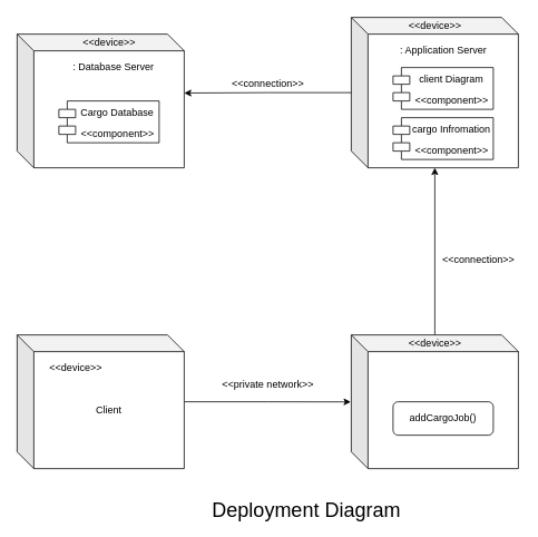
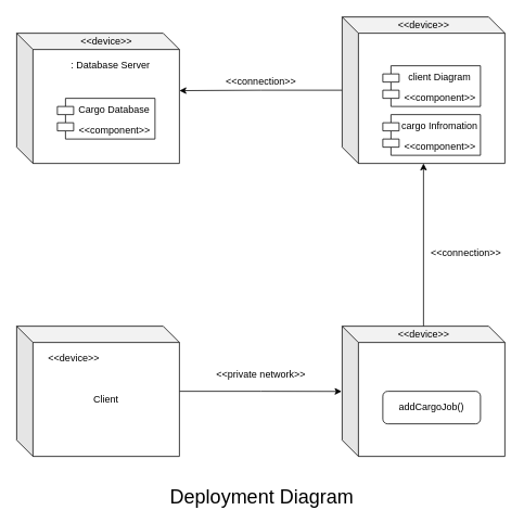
  <mxCell id="0" />
  <mxCell id="1" parent="0" />
  <mxCell id="2" style="edgeStyle=orthogonalEdgeStyle;rounded=0;orthogonalLoop=1;jettySize=auto;html=1;entryX=-0.003;entryY=0.501;entryDx=0;entryDy=0;entryPerimeter=0;" edge="1" parent="1" source="3" target="5"><mxGeometry relative="1" as="geometry" /></mxCell>
  <mxCell id="3" value="Client" style="shape=cube;whiteSpace=wrap;html=1;boundedLbl=1;backgroundOutline=1;darkOpacity=0.05;darkOpacity2=0.1;" vertex="1" parent="1"><mxGeometry x="20" y="400" width="200" height="160" as="geometry" /></mxCell>
  <mxCell id="4" style="edgeStyle=orthogonalEdgeStyle;rounded=0;orthogonalLoop=1;jettySize=auto;html=1;entryX=0.5;entryY=1;entryDx=0;entryDy=0;entryPerimeter=0;" edge="1" parent="1" source="5" target="8"><mxGeometry relative="1" as="geometry" /></mxCell>
  <mxCell id="5" value="" style="shape=cube;whiteSpace=wrap;html=1;boundedLbl=1;backgroundOutline=1;darkOpacity=0.05;darkOpacity2=0.1;" vertex="1" parent="1"><mxGeometry x="420" y="400" width="200" height="160" as="geometry" /></mxCell>
  <mxCell id="6" value="addCargoJob()" style="whiteSpace=wrap;html=1;rounded=1;" vertex="1" parent="1"><mxGeometry x="470" y="480" width="120" height="40" as="geometry" /></mxCell>
  <mxCell id="7" style="edgeStyle=orthogonalEdgeStyle;rounded=0;orthogonalLoop=1;jettySize=auto;html=1;entryX=1;entryY=0.441;entryDx=0;entryDy=0;entryPerimeter=0;" edge="1" parent="1" source="8" target="13"><mxGeometry relative="1" as="geometry" /></mxCell>
  <mxCell id="8" value="" style="shape=cube;whiteSpace=wrap;html=1;boundedLbl=1;backgroundOutline=1;darkOpacity=0.05;darkOpacity2=0.1;" vertex="1" parent="1"><mxGeometry x="420" y="20" width="200" height="180" as="geometry" /></mxCell>
  <mxCell id="9" value="&amp;lt;&amp;lt;device&amp;gt;&amp;gt;" style="text;html=1;align=center;verticalAlign=middle;resizable=0;points=[];autosize=1;strokeColor=none;" vertex="1" parent="1"><mxGeometry x="50" y="430" width="80" height="20" as="geometry" /></mxCell>
  <mxCell id="10" value="&amp;lt;&amp;lt;device&amp;gt;&amp;gt;" style="text;html=1;align=center;verticalAlign=middle;resizable=0;points=[];autosize=1;strokeColor=none;" vertex="1" parent="1"><mxGeometry x="480" y="400" width="80" height="20" as="geometry" /></mxCell>
  <mxCell id="11" value="&amp;lt;&amp;lt;device&amp;gt;&amp;gt;" style="text;html=1;align=center;verticalAlign=middle;resizable=0;points=[];autosize=1;strokeColor=none;" vertex="1" parent="1"><mxGeometry x="480" y="20" width="80" height="20" as="geometry" /></mxCell>
- <mxCell id="12" value=": Application Server" style="text;html=1;align=center;verticalAlign=middle;resizable=0;points=[];autosize=1;strokeColor=none;" vertex="1" parent="1"><mxGeometry x="470" y="50" width="120" height="20" as="geometry" /></mxCell>
  <mxCell id="13" value="" style="shape=cube;whiteSpace=wrap;html=1;boundedLbl=1;backgroundOutline=1;darkOpacity=0.05;darkOpacity2=0.1;" vertex="1" parent="1"><mxGeometry x="20" y="40" width="200" height="160" as="geometry" /></mxCell>
  <mxCell id="14" value="cargo Infromation" style="shape=module;align=left;spacingLeft=20;align=center;verticalAlign=top;" vertex="1" parent="1"><mxGeometry x="470" y="140" width="120" height="50" as="geometry" /></mxCell>
  <mxCell id="15" value="&amp;lt;&amp;lt;private network&amp;gt;&amp;gt;" style="text;html=1;align=center;verticalAlign=middle;resizable=0;points=[];autosize=1;strokeColor=none;" vertex="1" parent="1"><mxGeometry x="260" y="450" width="120" height="20" as="geometry" /></mxCell>
  <mxCell id="16" value="client Diagram" style="shape=module;align=left;spacingLeft=20;align=center;verticalAlign=top;" vertex="1" parent="1"><mxGeometry x="470" y="80" width="120" height="50" as="geometry" /></mxCell>
  <mxCell id="17" value=": Database Server" style="text;html=1;align=center;verticalAlign=middle;resizable=0;points=[];autosize=1;strokeColor=none;" vertex="1" parent="1"><mxGeometry x="80" y="70" width="110" height="20" as="geometry" /></mxCell>
  <mxCell id="18" value="Cargo Database" style="shape=module;align=left;spacingLeft=20;align=center;verticalAlign=top;" vertex="1" parent="1"><mxGeometry x="70" y="120" width="120" height="50" as="geometry" /></mxCell>
  <mxCell id="19" value="&amp;lt;&amp;lt;component&amp;gt;&amp;gt;" style="text;html=1;align=center;verticalAlign=middle;resizable=0;points=[];autosize=1;strokeColor=none;" vertex="1" parent="1"><mxGeometry x="90" y="150" width="100" height="20" as="geometry" /></mxCell>
  <mxCell id="20" value="&amp;lt;&amp;lt;component&amp;gt;&amp;gt;" style="text;html=1;align=center;verticalAlign=middle;resizable=0;points=[];autosize=1;strokeColor=none;" vertex="1" parent="1"><mxGeometry x="490" y="170" width="100" height="20" as="geometry" /></mxCell>
  <mxCell id="21" value="&amp;lt;&amp;lt;component&amp;gt;&amp;gt;" style="text;html=1;align=center;verticalAlign=middle;resizable=0;points=[];autosize=1;strokeColor=none;" vertex="1" parent="1"><mxGeometry x="490" y="110" width="100" height="20" as="geometry" /></mxCell>
  <mxCell id="22" value="&amp;lt;&amp;lt;connection&amp;gt;&amp;gt;" style="text;html=1;align=center;verticalAlign=middle;resizable=0;points=[];autosize=1;strokeColor=none;" vertex="1" parent="1"><mxGeometry x="522" y="300" width="100" height="20" as="geometry" /></mxCell>
  <mxCell id="23" value="&amp;lt;&amp;lt;connection&amp;gt;&amp;gt;" style="text;html=1;align=center;verticalAlign=middle;resizable=0;points=[];autosize=1;strokeColor=none;" vertex="1" parent="1"><mxGeometry x="270" y="90" width="100" height="20" as="geometry" /></mxCell>
  <mxCell id="24" value="&amp;lt;&amp;lt;device&amp;gt;&amp;gt;" style="text;html=1;align=center;verticalAlign=middle;resizable=0;points=[];autosize=1;strokeColor=none;" vertex="1" parent="1"><mxGeometry x="90" y="40" width="80" height="20" as="geometry" /></mxCell>
- <mxCell id="25" value="&lt;font style=&quot;font-size: 24px&quot;&gt;Deployment Diagram&lt;/font&gt;" style="text;html=1;align=center;verticalAlign=middle;resizable=0;points=[];autosize=1;strokeColor=none;" vertex="1" parent="1"><mxGeometry x="246" y="600" width="240" height="20" as="geometry" /></mxCell>
+ <mxCell id="25" value="&lt;font style=&quot;font-size: 24px&quot;&gt;Deployment Diagram&lt;/font&gt;" style="text;html=1;align=center;verticalAlign=middle;resizable=0;points=[];autosize=1;strokeColor=none;" vertex="1" parent="1"><mxGeometry x="201" y="600" width="240" height="20" as="geometry" /></mxCell>
